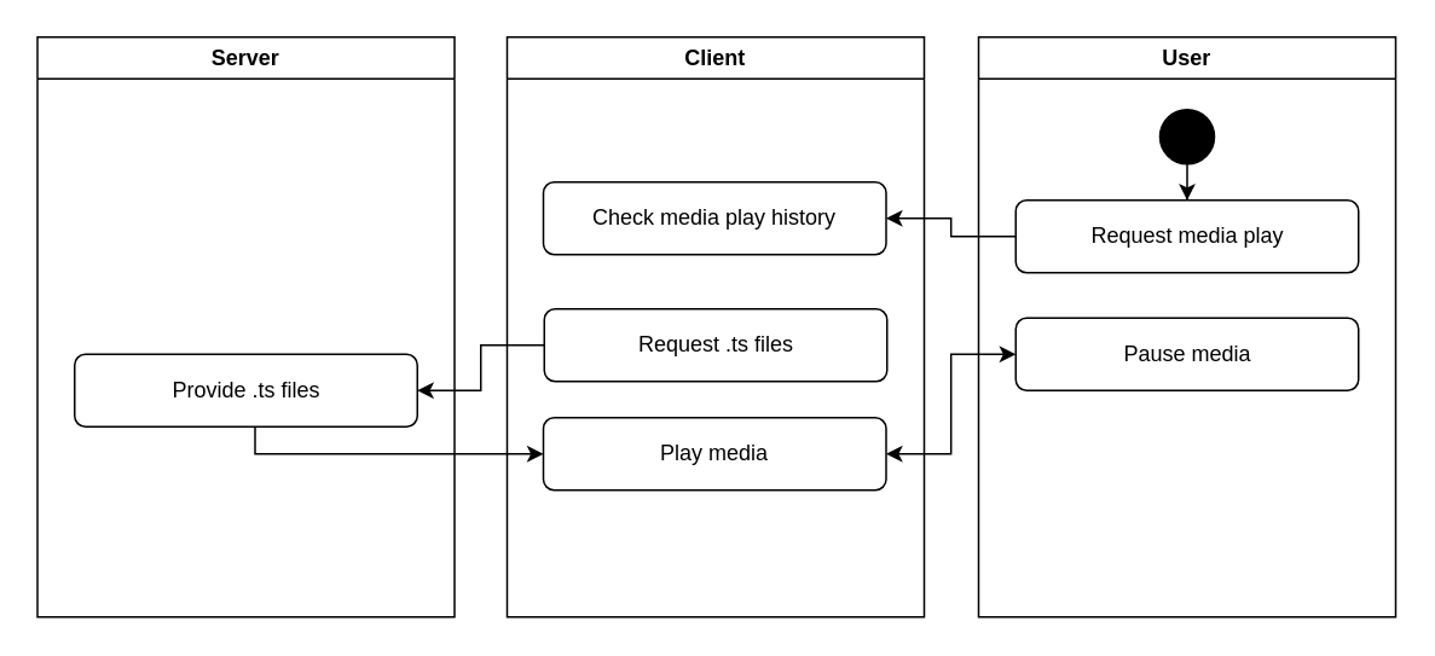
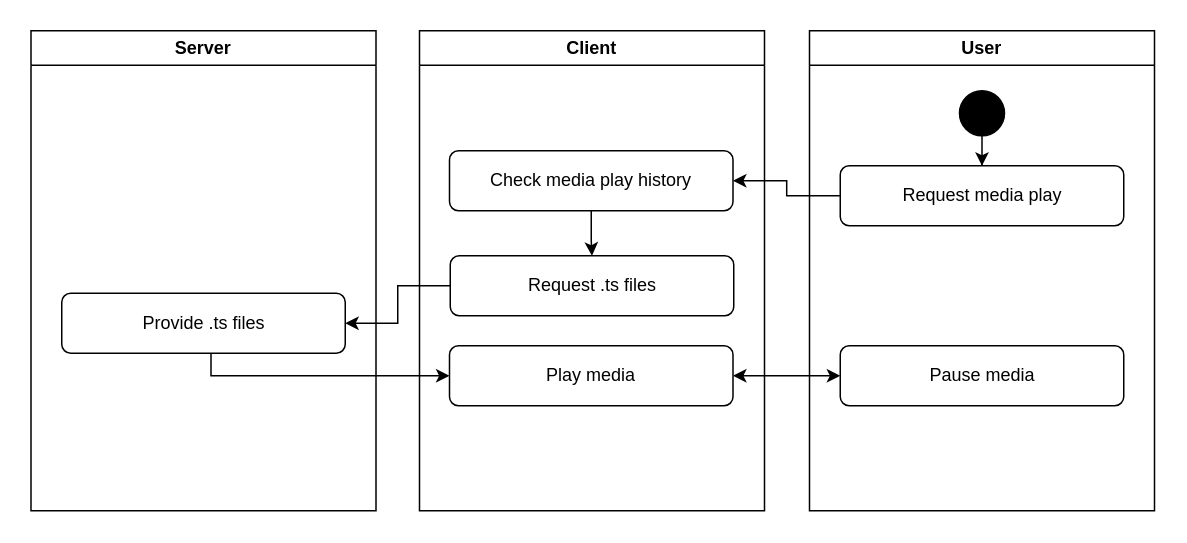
  <mxCell id="0" />
  <mxCell id="1" parent="0" />
  <mxCell id="2" value="Client" style="swimlane;whiteSpace=wrap;html=1;" parent="1" vertex="1"><mxGeometry x="279" y="20" width="230" height="320" as="geometry" /></mxCell>
+ <mxCell id="3" value="" style="edgeStyle=orthogonalEdgeStyle;rounded=0;orthogonalLoop=1;jettySize=auto;html=1;" edge="1" parent="2" source="4" target="5"><mxGeometry relative="1" as="geometry" /></mxCell>
  <mxCell id="4" value="Check media play history" style="rounded=1;whiteSpace=wrap;html=1;" vertex="1" parent="2"><mxGeometry x="20" y="80" width="189" height="40" as="geometry" /></mxCell>
  <mxCell id="5" value="Request .ts files" style="rounded=1;whiteSpace=wrap;html=1;" vertex="1" parent="2"><mxGeometry x="20.5" y="150" width="189" height="40" as="geometry" /></mxCell>
  <mxCell id="6" value="Play media" style="rounded=1;whiteSpace=wrap;html=1;" vertex="1" parent="2"><mxGeometry x="20" y="210" width="189" height="40" as="geometry" /></mxCell>
  <mxCell id="7" value="User" style="swimlane;whiteSpace=wrap;html=1;" parent="1" vertex="1"><mxGeometry x="539" y="20" width="230" height="320" as="geometry" /></mxCell>
  <mxCell id="8" value="Request media play" style="rounded=1;whiteSpace=wrap;html=1;" vertex="1" parent="7"><mxGeometry x="20.5" y="90" width="189" height="40" as="geometry" /></mxCell>
  <mxCell id="9" value="" style="edgeStyle=orthogonalEdgeStyle;rounded=0;orthogonalLoop=1;jettySize=auto;html=1;" edge="1" parent="7" source="10" target="8"><mxGeometry relative="1" as="geometry" /></mxCell>
  <mxCell id="10" value="" style="ellipse;fillColor=strokeColor;html=1;" vertex="1" parent="7"><mxGeometry x="100" y="40" width="30" height="30" as="geometry" /></mxCell>
- <mxCell id="11" value="Pause media" style="rounded=1;whiteSpace=wrap;html=1;" vertex="1" parent="7"><mxGeometry x="20.5" y="155" width="189" height="40" as="geometry" /></mxCell>
+ <mxCell id="11" value="Pause media" style="rounded=1;whiteSpace=wrap;html=1;" vertex="1" parent="7"><mxGeometry x="20.5" y="210" width="189" height="40" as="geometry" /></mxCell>
  <mxCell id="12" value="Server" style="swimlane;whiteSpace=wrap;html=1;" vertex="1" parent="1"><mxGeometry x="20" y="20" width="230" height="320" as="geometry" /></mxCell>
  <mxCell id="13" value="Provide .ts files" style="rounded=1;whiteSpace=wrap;html=1;" vertex="1" parent="12"><mxGeometry x="20.5" y="175" width="189" height="40" as="geometry" /></mxCell>
  <mxCell id="14" value="" style="edgeStyle=orthogonalEdgeStyle;rounded=0;orthogonalLoop=1;jettySize=auto;html=1;" edge="1" parent="1" source="8" target="4"><mxGeometry relative="1" as="geometry" /></mxCell>
  <mxCell id="15" style="edgeStyle=orthogonalEdgeStyle;rounded=0;orthogonalLoop=1;jettySize=auto;html=1;entryX=1;entryY=0.5;entryDx=0;entryDy=0;" edge="1" parent="1" source="5" target="13"><mxGeometry relative="1" as="geometry" /></mxCell>
  <mxCell id="16" style="edgeStyle=orthogonalEdgeStyle;rounded=0;orthogonalLoop=1;jettySize=auto;html=1;entryX=0;entryY=0.5;entryDx=0;entryDy=0;" edge="1" parent="1" source="13" target="6"><mxGeometry relative="1" as="geometry"><Array as="points"><mxPoint x="140" y="250" /></Array></mxGeometry></mxCell>
  <mxCell id="17" style="edgeStyle=orthogonalEdgeStyle;rounded=0;orthogonalLoop=1;jettySize=auto;html=1;entryX=0;entryY=0.5;entryDx=0;entryDy=0;startArrow=classic;startFill=1;" edge="1" parent="1" source="6" target="11"><mxGeometry relative="1" as="geometry" /></mxCell>
